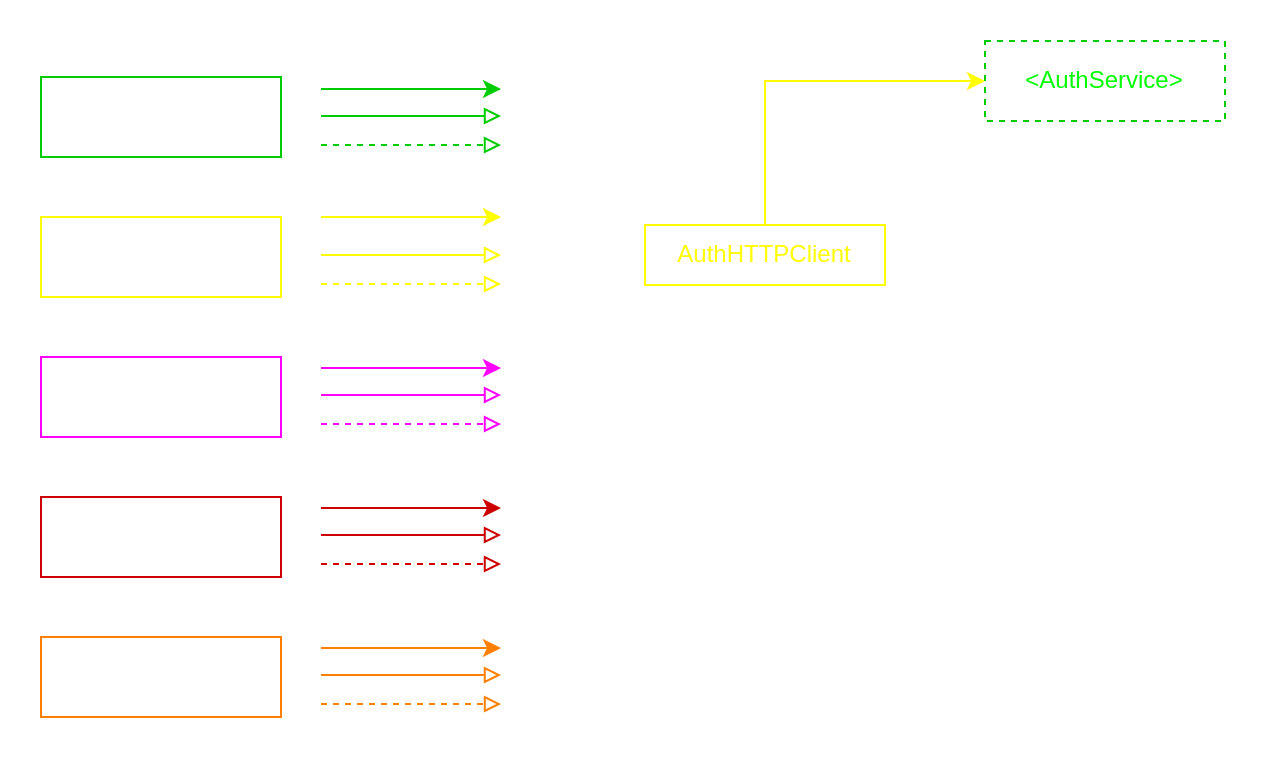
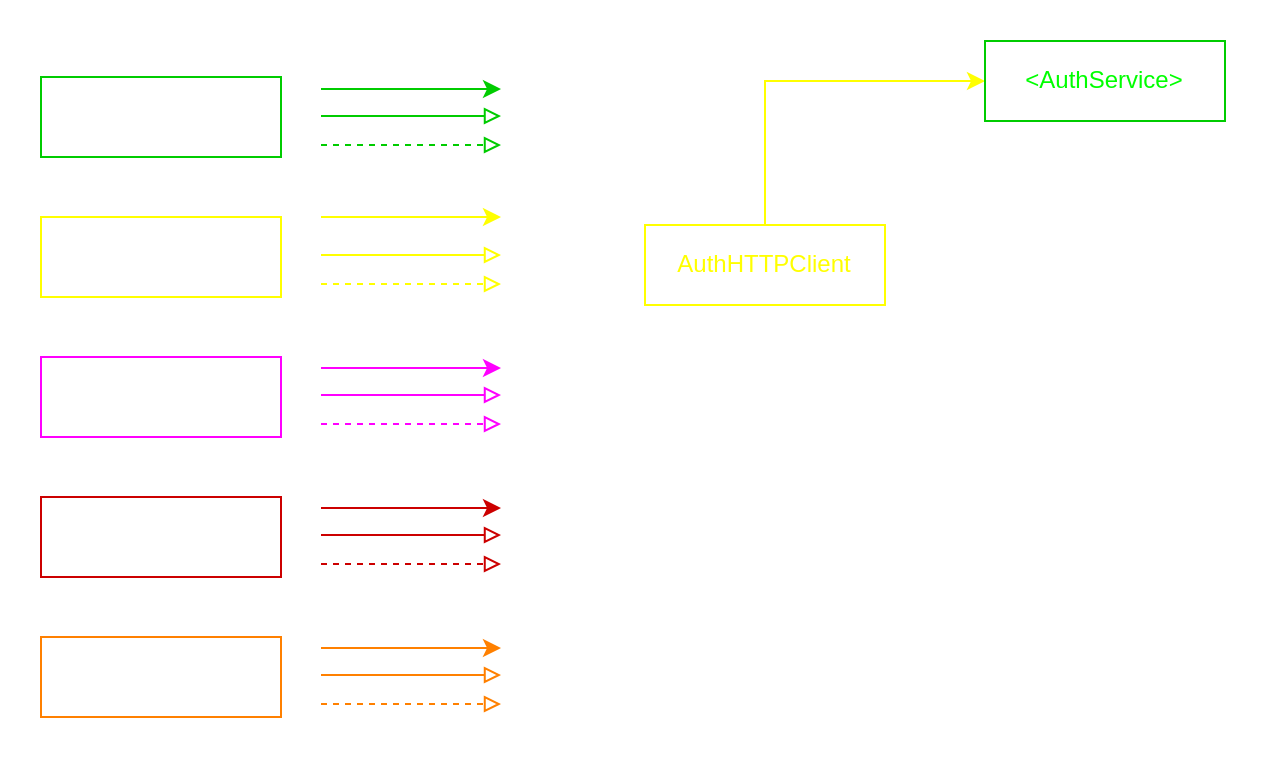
  <mxCell id="0" />
  <mxCell id="1" parent="0" />
  <mxCell id="2" value="" style="rounded=0;whiteSpace=wrap;html=1;strokeColor=#FFFF00;fontColor=#FFFF00;" vertex="1" parent="1"><mxGeometry x="20" y="108" width="120" height="40" as="geometry" /></mxCell>
  <mxCell id="3" value="" style="rounded=0;whiteSpace=wrap;html=1;strokeColor=#FF00FF;fontColor=#FF00FF;" vertex="1" parent="1"><mxGeometry x="20" y="178" width="120" height="40" as="geometry" /></mxCell>
  <mxCell id="4" value="" style="rounded=0;whiteSpace=wrap;html=1;strokeColor=#CC0000;fontColor=#FF0000;" vertex="1" parent="1"><mxGeometry x="20" y="248" width="120" height="40" as="geometry" /></mxCell>
  <mxCell id="5" value="" style="rounded=0;whiteSpace=wrap;html=1;strokeColor=#FF8000;fontColor=#FF8000;" vertex="1" parent="1"><mxGeometry x="20" y="318" width="120" height="40" as="geometry" /></mxCell>
  <mxCell id="6" value="" style="rounded=0;whiteSpace=wrap;html=1;strokeColor=#00CC00;fontColor=#00FF00;" vertex="1" parent="1"><mxGeometry x="20" y="38" width="120" height="40" as="geometry" /></mxCell>
  <mxCell id="7" value="" style="endArrow=classic;html=1;rounded=0;fillColor=#f5f5f5;strokeColor=#00CC00;" edge="1" parent="1"><mxGeometry width="50" height="50" relative="1" as="geometry"><mxPoint x="160" y="44" as="sourcePoint" /><mxPoint x="250" y="44" as="targetPoint" /></mxGeometry></mxCell>
  <mxCell id="8" value="" style="endArrow=block;html=1;rounded=0;endFill=0;fillColor=#f5f5f5;strokeColor=#00CC00;" edge="1" parent="1"><mxGeometry width="50" height="50" relative="1" as="geometry"><mxPoint x="160" y="57.5" as="sourcePoint" /><mxPoint x="250" y="57.5" as="targetPoint" /></mxGeometry></mxCell>
  <mxCell id="9" value="" style="endArrow=block;html=1;rounded=0;dashed=1;endFill=0;fillColor=#f5f5f5;strokeColor=#00CC00;" edge="1" parent="1"><mxGeometry width="50" height="50" relative="1" as="geometry"><mxPoint x="160" y="72" as="sourcePoint" /><mxPoint x="250" y="72" as="targetPoint" /></mxGeometry></mxCell>
  <mxCell id="10" value="" style="endArrow=classic;html=1;rounded=0;fillColor=#f5f5f5;strokeColor=#FFFF00;exitX=0.5;exitY=0;exitDx=0;exitDy=0;entryX=0;entryY=0.5;entryDx=0;entryDy=0;" edge="1" parent="1" source="23" target="22"><mxGeometry width="50" height="50" relative="1" as="geometry"><mxPoint x="400" y="41" as="sourcePoint" /><mxPoint x="490" y="41" as="targetPoint" /><Array as="points"><mxPoint x="382" y="40" /></Array></mxGeometry></mxCell>
  <mxCell id="11" value="" style="endArrow=block;html=1;rounded=0;endFill=0;fillColor=#f5f5f5;strokeColor=#FFFF00;" edge="1" parent="1"><mxGeometry width="50" height="50" relative="1" as="geometry"><mxPoint x="160" y="127" as="sourcePoint" /><mxPoint x="250" y="127" as="targetPoint" /></mxGeometry></mxCell>
  <mxCell id="12" value="" style="endArrow=block;html=1;rounded=0;dashed=1;endFill=0;fillColor=#f5f5f5;strokeColor=#FFFF00;" edge="1" parent="1"><mxGeometry width="50" height="50" relative="1" as="geometry"><mxPoint x="160" y="141.5" as="sourcePoint" /><mxPoint x="250" y="141.5" as="targetPoint" /></mxGeometry></mxCell>
  <mxCell id="13" value="" style="endArrow=classic;html=1;rounded=0;fillColor=#f5f5f5;strokeColor=#FF00FF;" edge="1" parent="1"><mxGeometry width="50" height="50" relative="1" as="geometry"><mxPoint x="160" y="183.5" as="sourcePoint" /><mxPoint x="250" y="183.5" as="targetPoint" /></mxGeometry></mxCell>
  <mxCell id="14" value="" style="endArrow=block;html=1;rounded=0;endFill=0;fillColor=#f5f5f5;strokeColor=#FF00FF;" edge="1" parent="1"><mxGeometry width="50" height="50" relative="1" as="geometry"><mxPoint x="160" y="197" as="sourcePoint" /><mxPoint x="250" y="197" as="targetPoint" /></mxGeometry></mxCell>
  <mxCell id="15" value="" style="endArrow=block;html=1;rounded=0;dashed=1;endFill=0;fillColor=#f5f5f5;strokeColor=#FF00FF;" edge="1" parent="1"><mxGeometry width="50" height="50" relative="1" as="geometry"><mxPoint x="160" y="211.5" as="sourcePoint" /><mxPoint x="250" y="211.5" as="targetPoint" /></mxGeometry></mxCell>
  <mxCell id="16" value="" style="endArrow=classic;html=1;rounded=0;fillColor=#f5f5f5;strokeColor=#CC0000;" edge="1" parent="1"><mxGeometry width="50" height="50" relative="1" as="geometry"><mxPoint x="160" y="253.5" as="sourcePoint" /><mxPoint x="250" y="253.5" as="targetPoint" /></mxGeometry></mxCell>
  <mxCell id="17" value="" style="endArrow=block;html=1;rounded=0;endFill=0;fillColor=#f5f5f5;strokeColor=#CC0000;" edge="1" parent="1"><mxGeometry width="50" height="50" relative="1" as="geometry"><mxPoint x="160" y="267" as="sourcePoint" /><mxPoint x="250" y="267" as="targetPoint" /></mxGeometry></mxCell>
  <mxCell id="18" value="" style="endArrow=block;html=1;rounded=0;dashed=1;endFill=0;fillColor=#f5f5f5;strokeColor=#CC0000;" edge="1" parent="1"><mxGeometry width="50" height="50" relative="1" as="geometry"><mxPoint x="160" y="281.5" as="sourcePoint" /><mxPoint x="250" y="281.5" as="targetPoint" /></mxGeometry></mxCell>
  <mxCell id="19" value="" style="endArrow=classic;html=1;rounded=0;fillColor=#f5f5f5;strokeColor=#FF8000;" edge="1" parent="1"><mxGeometry width="50" height="50" relative="1" as="geometry"><mxPoint x="160" y="323.5" as="sourcePoint" /><mxPoint x="250" y="323.5" as="targetPoint" /></mxGeometry></mxCell>
  <mxCell id="20" value="" style="endArrow=block;html=1;rounded=0;endFill=0;fillColor=#f5f5f5;strokeColor=#FF8000;" edge="1" parent="1"><mxGeometry width="50" height="50" relative="1" as="geometry"><mxPoint x="160" y="337" as="sourcePoint" /><mxPoint x="250" y="337" as="targetPoint" /></mxGeometry></mxCell>
  <mxCell id="21" value="" style="endArrow=block;html=1;rounded=0;dashed=1;endFill=0;fillColor=#f5f5f5;strokeColor=#FF8000;" edge="1" parent="1"><mxGeometry width="50" height="50" relative="1" as="geometry"><mxPoint x="160" y="351.5" as="sourcePoint" /><mxPoint x="250" y="351.5" as="targetPoint" /></mxGeometry></mxCell>
- <mxCell id="22" value="&amp;lt;AuthService&amp;gt;" style="rounded=0;whiteSpace=wrap;html=1;strokeColor=#00CC00;fontColor=#00FF00;dashed=1;" vertex="1" parent="1"><mxGeometry x="492" y="20" width="120" height="40" as="geometry" /></mxCell>
- <mxCell id="23" value="AuthHTTPClient" style="rounded=0;whiteSpace=wrap;html=1;strokeColor=#FFFF00;fontColor=#FFFF00;" vertex="1" parent="1"><mxGeometry x="322" y="112" width="120" height="30" as="geometry" /></mxCell>
+ <mxCell id="22" value="&amp;lt;AuthService&amp;gt;" style="rounded=0;whiteSpace=wrap;html=1;strokeColor=#00CC00;fontColor=#00FF00;" vertex="1" parent="1"><mxGeometry x="492" y="20" width="120" height="40" as="geometry" /></mxCell>
+ <mxCell id="23" value="AuthHTTPClient" style="rounded=0;whiteSpace=wrap;html=1;strokeColor=#FFFF00;fontColor=#FFFF00;" vertex="1" parent="1"><mxGeometry x="322" y="112" width="120" height="40" as="geometry" /></mxCell>
  <mxCell id="24" value="" style="endArrow=classic;html=1;rounded=0;fillColor=#f5f5f5;strokeColor=#FFFF00;" edge="1" parent="1"><mxGeometry width="50" height="50" relative="1" as="geometry"><mxPoint x="160" y="108" as="sourcePoint" /><mxPoint x="250" y="108" as="targetPoint" /></mxGeometry></mxCell>
